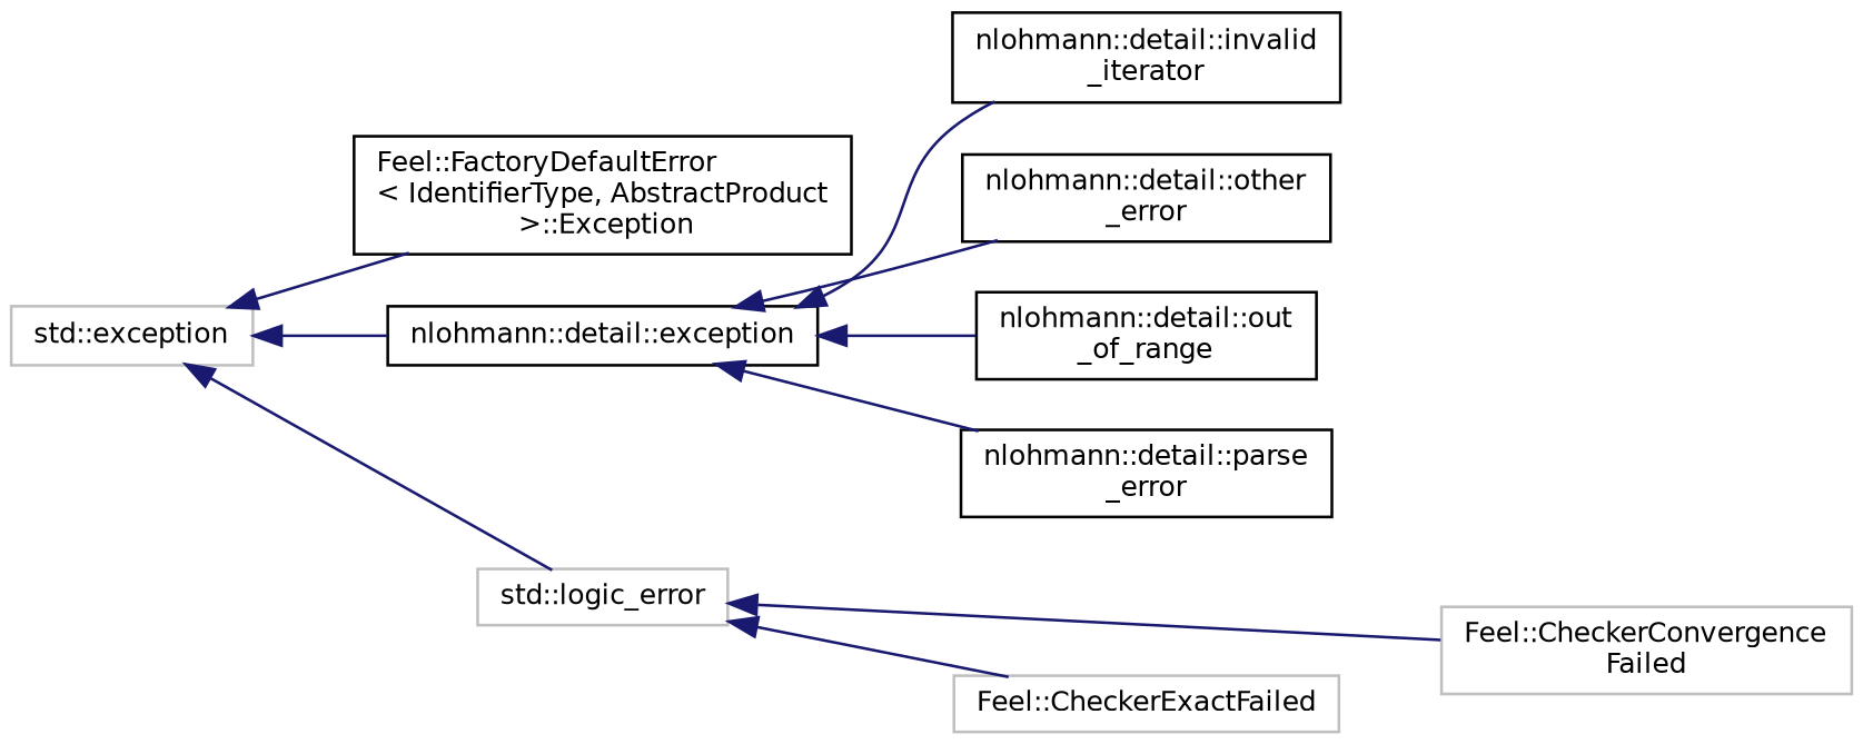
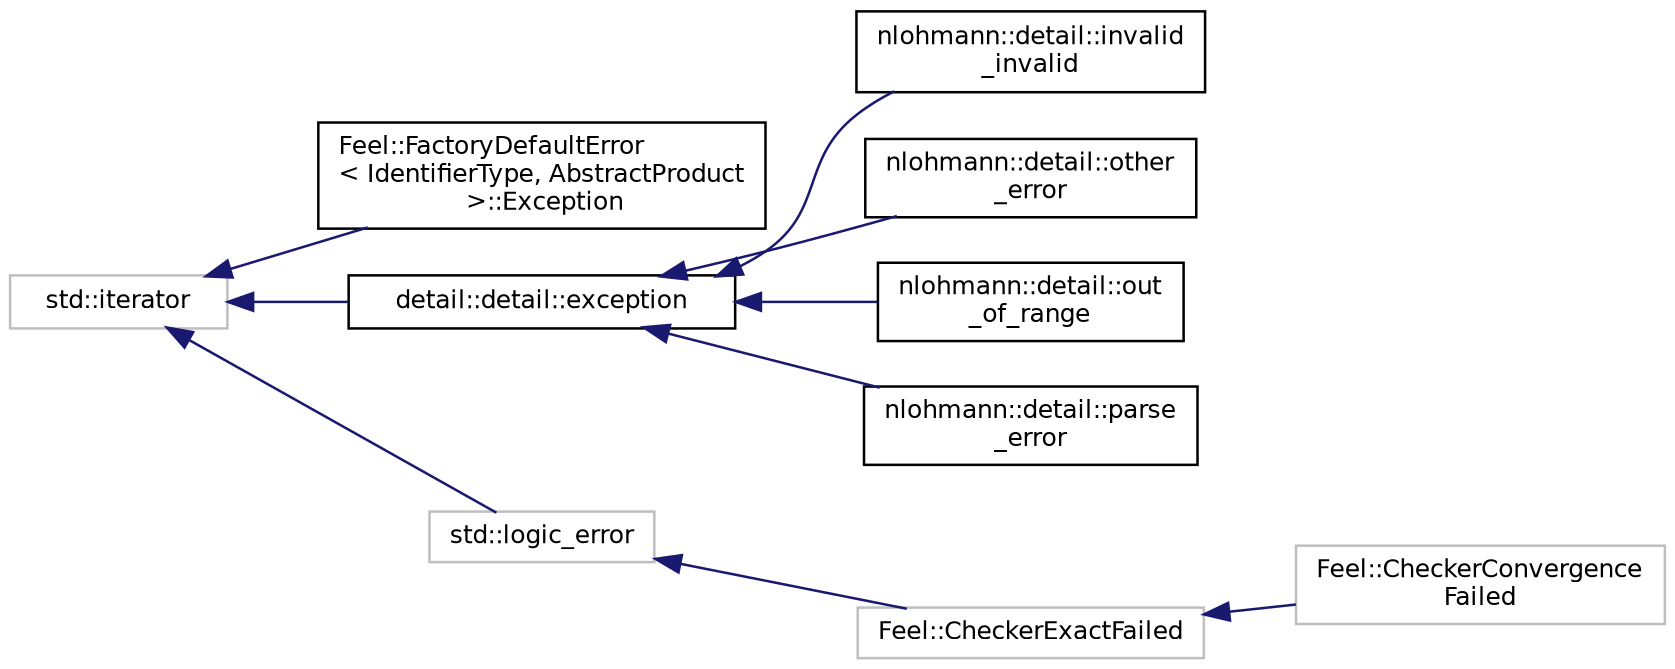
  digraph {
    rankdir=LR
    node [color=black fillcolor=white fontname=Helvetica fontsize=10 shape=record style=filled]
    edge [color=midnightblue dir=back fontname=Helvetica fontsize=10 labelfontname=Helvetica labelfontsize=10 style=solid]
-   n1 [color=grey75 height=0.2 label="std::exception" width=0.4]
+   n1 [color=grey75 height=0.2 label="std::iterator" width=0.4]
    n2 [height=0.2 label="Feel::FactoryDefaultError\l\< IdentifierType, AbstractProduct\l \>::Exception" width=0.4]
-   n3 [height=0.2 label="nlohmann::detail::exception" width=0.4]
+   n3 [height=0.2 label="detail::detail::exception" width=0.4]
    n4 [color=grey75 height=0.2 label="std::logic_error" width=0.4]
-   n5 [height=0.2 label="nlohmann::detail::invalid\l_iterator" width=0.4]
+   n5 [height=0.2 label="nlohmann::detail::invalid\l_invalid" width=0.4]
    n6 [height=0.2 label="nlohmann::detail::other\l_error" width=0.4]
    n7 [height=0.2 label="nlohmann::detail::out\l_of_range" width=0.4]
    n8 [height=0.2 label="nlohmann::detail::parse\l_error" width=0.4]
    n9 [color=grey75 height=0.2 label="Feel::CheckerConvergence\lFailed" width=0.4]
    n10 [color=grey75 height=0.2 label="Feel::CheckerExactFailed" width=0.4]
    n1 -> n2
    n1 -> n3
    n1 -> n4
    n3 -> n5
    n3 -> n6
    n3 -> n7
    n3 -> n8
-   n4 -> n9
+   n10 -> n9
    n4 -> n10
  }
